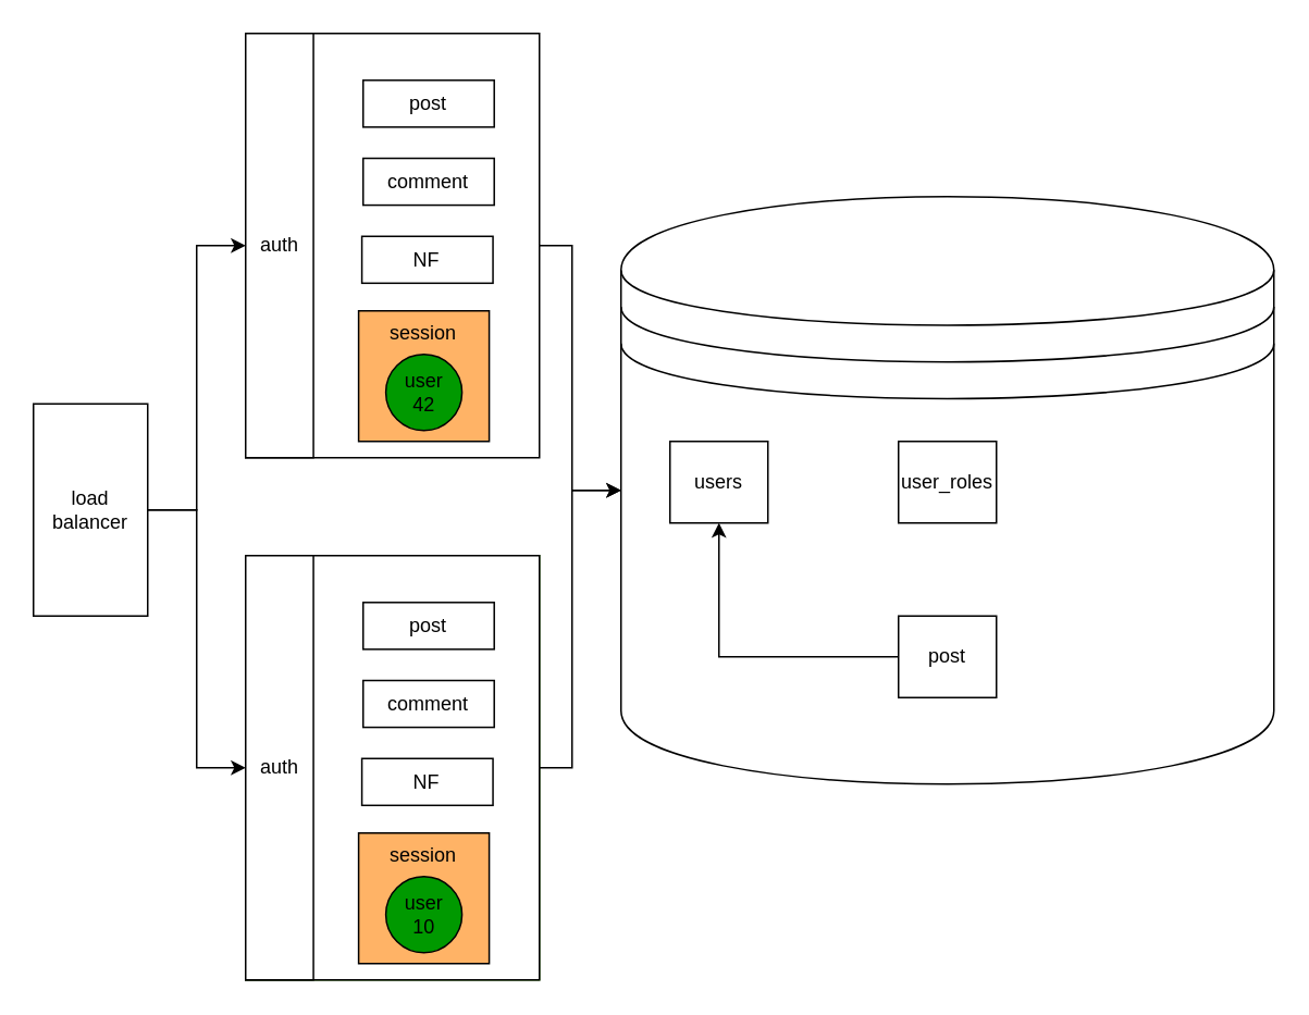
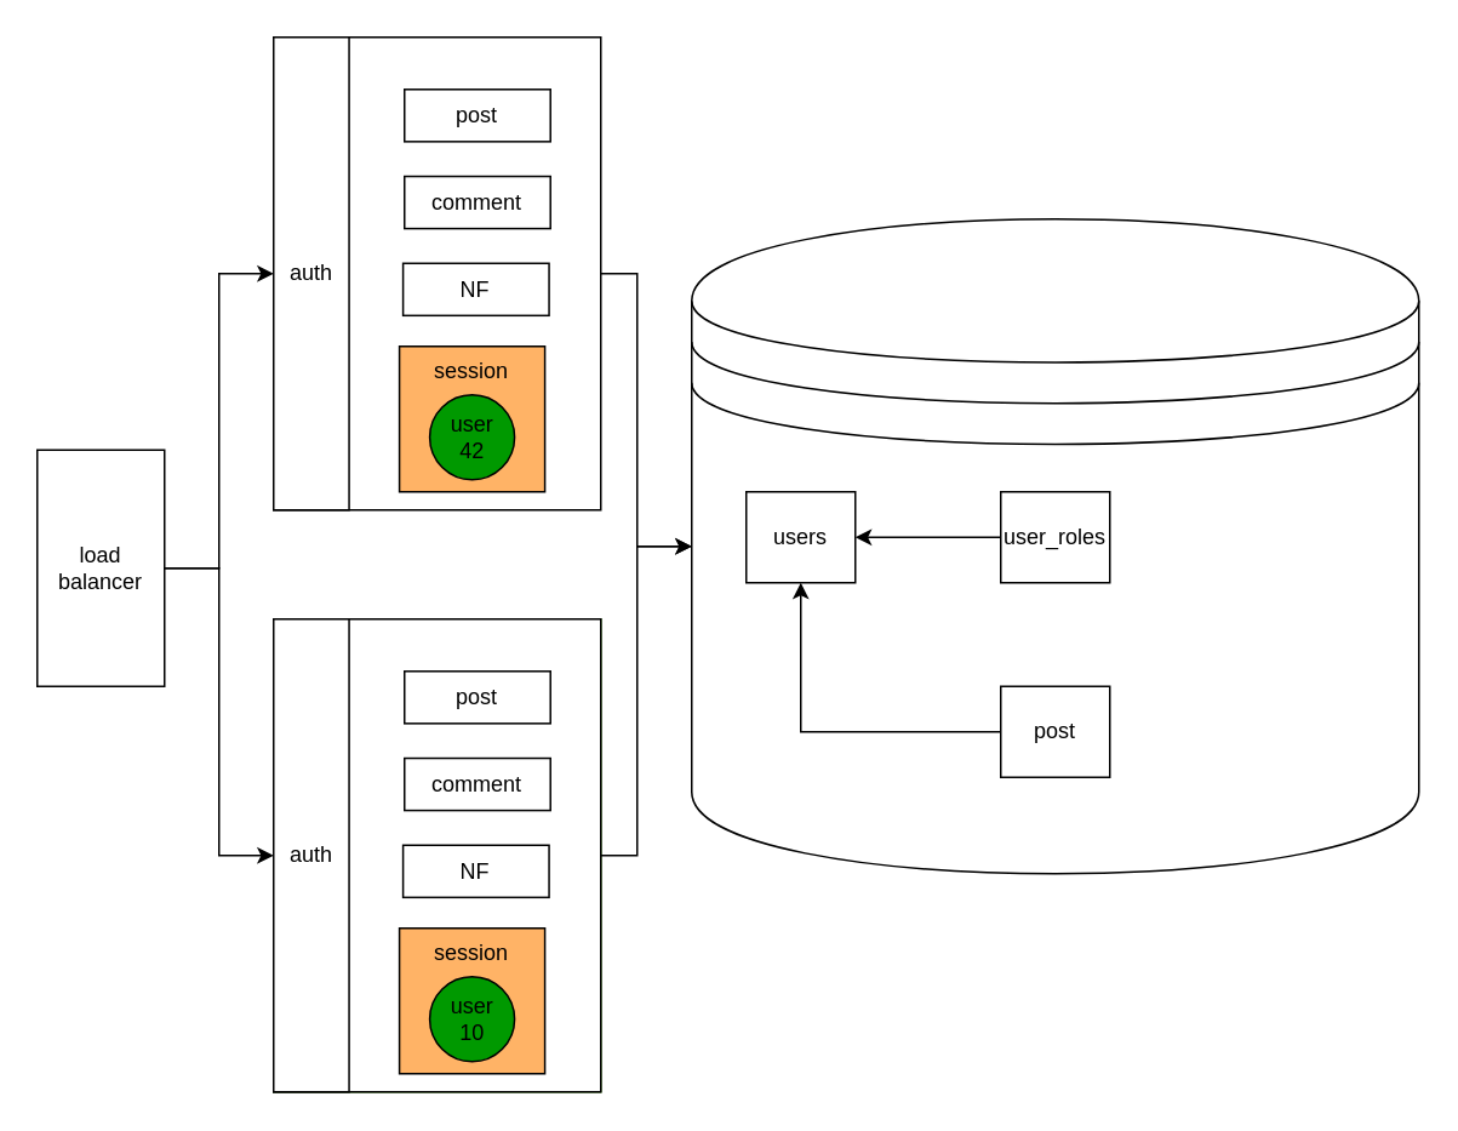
  <mxCell id="0" />
  <mxCell id="1" parent="0" />
  <mxCell id="2" style="rounded=0;orthogonalLoop=1;jettySize=auto;html=1;entryX=0;entryY=0.5;entryDx=0;entryDy=0;edgeStyle=orthogonalEdgeStyle;" edge="1" parent="1" source="3" target="23"><mxGeometry relative="1" as="geometry"><mxPoint x="160" y="311.997" as="targetPoint" /><Array as="points"><mxPoint x="120" y="312" /><mxPoint x="120" y="470" /></Array></mxGeometry></mxCell>
  <mxCell id="3" value="&lt;span&gt;load balancer&lt;/span&gt;" style="rounded=0;whiteSpace=wrap;html=1;" vertex="1" parent="1"><mxGeometry x="20" y="247" width="70" height="130" as="geometry" /></mxCell>
  <mxCell id="4" value="" style="group" vertex="1" connectable="0" parent="1"><mxGeometry x="150" y="20" width="180" height="260" as="geometry" /></mxCell>
  <mxCell id="5" value="" style="rounded=0;whiteSpace=wrap;html=1;" vertex="1" parent="4"><mxGeometry width="180" height="260" as="geometry" /></mxCell>
  <mxCell id="6" value="auth" style="rounded=0;whiteSpace=wrap;html=1;" vertex="1" parent="4"><mxGeometry width="41.538" height="260" as="geometry" /></mxCell>
  <mxCell id="7" value="post" style="rounded=0;whiteSpace=wrap;html=1;" vertex="1" parent="4"><mxGeometry x="72.0" y="28.696" width="80.308" height="28.696" as="geometry" /></mxCell>
  <mxCell id="8" value="comment" style="rounded=0;whiteSpace=wrap;html=1;" vertex="1" parent="4"><mxGeometry x="72.0" y="76.522" width="80.308" height="28.696" as="geometry" /></mxCell>
  <mxCell id="9" value="NF" style="rounded=0;whiteSpace=wrap;html=1;" vertex="1" parent="4"><mxGeometry x="71.231" y="124.348" width="80.308" height="28.696" as="geometry" /></mxCell>
  <mxCell id="10" value="" style="group;fillColor=none;" vertex="1" connectable="0" parent="4"><mxGeometry x="69.23" y="170" width="80" height="80" as="geometry" /></mxCell>
  <mxCell id="11" value="session" style="rounded=0;whiteSpace=wrap;html=1;verticalAlign=top;fillColor=#FFB366;" vertex="1" parent="10"><mxGeometry width="80" height="80" as="geometry" /></mxCell>
  <mxCell id="12" value="user&lt;br&gt;42" style="ellipse;whiteSpace=wrap;html=1;aspect=fixed;fillColor=#009900;" vertex="1" parent="10"><mxGeometry x="16.667" y="26.667" width="46.667" height="46.667" as="geometry" /></mxCell>
  <mxCell id="13" style="edgeStyle=orthogonalEdgeStyle;rounded=0;orthogonalLoop=1;jettySize=auto;html=1;exitX=1;exitY=0.5;exitDx=0;exitDy=0;entryX=0;entryY=0.5;entryDx=0;entryDy=0;" edge="1" parent="1" source="3" target="6"><mxGeometry relative="1" as="geometry"><mxPoint x="80" y="107" as="targetPoint" /><Array as="points"><mxPoint x="120" y="312" /><mxPoint x="120" y="150" /></Array></mxGeometry></mxCell>
  <mxCell id="14" value="" style="shape=datastore;whiteSpace=wrap;html=1;" vertex="1" parent="1"><mxGeometry x="380" y="120" width="400" height="360" as="geometry" /></mxCell>
  <mxCell id="15" style="edgeStyle=orthogonalEdgeStyle;rounded=0;orthogonalLoop=1;jettySize=auto;html=1;exitX=1;exitY=0.5;exitDx=0;exitDy=0;entryX=0;entryY=0.5;entryDx=0;entryDy=0;" edge="1" parent="1" source="5" target="14"><mxGeometry relative="1" as="geometry"><Array as="points"><mxPoint x="350" y="150" /><mxPoint x="350" y="300" /></Array></mxGeometry></mxCell>
  <mxCell id="16" value="users" style="rounded=0;whiteSpace=wrap;html=1;" vertex="1" parent="1"><mxGeometry x="410" y="270" width="60" height="50" as="geometry" /></mxCell>
  <mxCell id="17" style="edgeStyle=orthogonalEdgeStyle;rounded=0;orthogonalLoop=1;jettySize=auto;html=1;entryX=0.5;entryY=1;entryDx=0;entryDy=0;" edge="1" parent="1" source="18" target="16"><mxGeometry relative="1" as="geometry" /></mxCell>
  <mxCell id="18" value="post" style="rounded=0;whiteSpace=wrap;html=1;" vertex="1" parent="1"><mxGeometry x="550" y="377" width="60" height="50" as="geometry" /></mxCell>
+ <mxCell id="19" value="" style="edgeStyle=orthogonalEdgeStyle;rounded=0;orthogonalLoop=1;jettySize=auto;html=1;" edge="1" parent="1" source="20" target="16"><mxGeometry relative="1" as="geometry" /></mxCell>
  <mxCell id="20" value="user_roles" style="rounded=0;whiteSpace=wrap;html=1;" vertex="1" parent="1"><mxGeometry x="550" y="270" width="60" height="50" as="geometry" /></mxCell>
  <mxCell id="21" value="" style="group;fillColor=#60a917;strokeColor=#2D7600;fontColor=#ffffff;" vertex="1" connectable="0" parent="1"><mxGeometry x="150" y="340" width="180" height="260" as="geometry" /></mxCell>
  <mxCell id="22" value="" style="rounded=0;whiteSpace=wrap;html=1;" vertex="1" parent="21"><mxGeometry width="180" height="260" as="geometry" /></mxCell>
  <mxCell id="23" value="auth" style="rounded=0;whiteSpace=wrap;html=1;" vertex="1" parent="21"><mxGeometry width="41.538" height="260" as="geometry" /></mxCell>
  <mxCell id="24" value="post" style="rounded=0;whiteSpace=wrap;html=1;" vertex="1" parent="21"><mxGeometry x="72.0" y="28.696" width="80.308" height="28.696" as="geometry" /></mxCell>
  <mxCell id="25" value="comment" style="rounded=0;whiteSpace=wrap;html=1;" vertex="1" parent="21"><mxGeometry x="72.0" y="76.522" width="80.308" height="28.696" as="geometry" /></mxCell>
  <mxCell id="26" value="NF" style="rounded=0;whiteSpace=wrap;html=1;" vertex="1" parent="21"><mxGeometry x="71.231" y="124.348" width="80.308" height="28.696" as="geometry" /></mxCell>
  <mxCell id="27" value="" style="group;fillColor=none;" vertex="1" connectable="0" parent="21"><mxGeometry x="69.23" y="170" width="80" height="80" as="geometry" /></mxCell>
  <mxCell id="28" value="session" style="rounded=0;whiteSpace=wrap;html=1;verticalAlign=top;fillColor=#FFB366;" vertex="1" parent="27"><mxGeometry width="80" height="80" as="geometry" /></mxCell>
  <mxCell id="29" value="user&lt;br&gt;10" style="ellipse;whiteSpace=wrap;html=1;aspect=fixed;fillColor=#009900;" vertex="1" parent="27"><mxGeometry x="16.667" y="26.667" width="46.667" height="46.667" as="geometry" /></mxCell>
  <mxCell id="30" style="edgeStyle=orthogonalEdgeStyle;rounded=0;orthogonalLoop=1;jettySize=auto;html=1;exitX=1;exitY=0.5;exitDx=0;exitDy=0;" edge="1" parent="1" source="22" target="14"><mxGeometry relative="1" as="geometry"><Array as="points"><mxPoint x="350" y="470" /><mxPoint x="350" y="300" /></Array></mxGeometry></mxCell>
